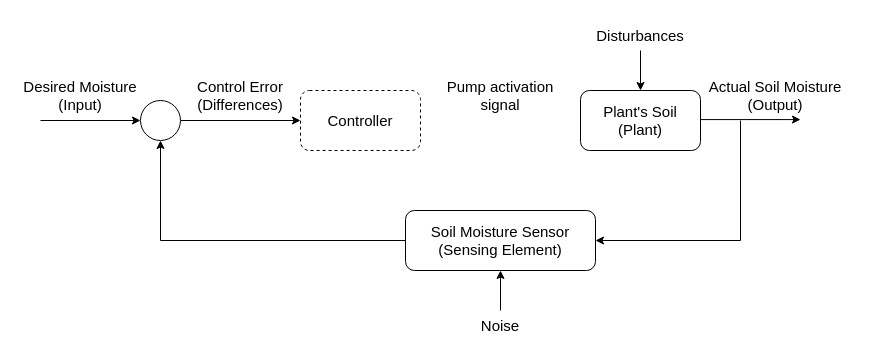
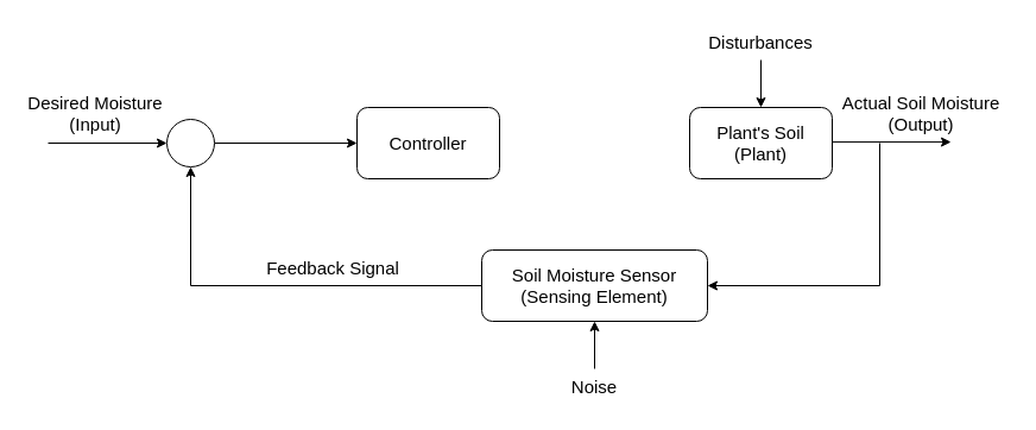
  <mxCell id="0" />
  <mxCell id="1" parent="0" />
- <mxCell id="2" value="Controller" style="rounded=1;whiteSpace=wrap;html=1;fontSize=15;dashed=1;" vertex="1" parent="1"><mxGeometry x="300" y="90" width="120" height="60" as="geometry" /></mxCell>
+ <mxCell id="2" value="Controller" style="rounded=1;whiteSpace=wrap;html=1;fontSize=15;" vertex="1" parent="1"><mxGeometry x="300" y="90" width="120" height="60" as="geometry" /></mxCell>
  <mxCell id="3" value="Plant's Soil&lt;div&gt;(Plant)&lt;/div&gt;" style="rounded=1;whiteSpace=wrap;html=1;fontSize=15;" vertex="1" parent="1"><mxGeometry x="580" y="90" width="120" height="60" as="geometry" /></mxCell>
  <mxCell id="4" style="edgeStyle=orthogonalEdgeStyle;rounded=0;orthogonalLoop=1;jettySize=auto;html=1;entryX=0;entryY=0.5;entryDx=0;entryDy=0;" edge="1" parent="1" source="5" target="2"><mxGeometry relative="1" as="geometry" /></mxCell>
  <mxCell id="5" value="" style="ellipse;whiteSpace=wrap;html=1;aspect=fixed;" vertex="1" parent="1"><mxGeometry x="140" y="100" width="40" height="40" as="geometry" /></mxCell>
  <mxCell id="6" value="" style="endArrow=classic;html=1;rounded=0;entryX=0;entryY=0.5;entryDx=0;entryDy=0;" edge="1" parent="1" target="5"><mxGeometry width="50" height="50" relative="1" as="geometry"><mxPoint x="40" y="120" as="sourcePoint" /><mxPoint x="90" y="100" as="targetPoint" /></mxGeometry></mxCell>
- <mxCell id="7" value="Control Error&lt;div&gt;(Differences)&lt;/div&gt;" style="text;html=1;align=center;verticalAlign=middle;whiteSpace=wrap;rounded=0;fontSize=15;" vertex="1" parent="1"><mxGeometry x="180" y="80" width="120" height="30" as="geometry" /></mxCell>
- <mxCell id="8" value="Pump activation&lt;div&gt;signal&lt;/div&gt;" style="text;html=1;align=center;verticalAlign=middle;whiteSpace=wrap;rounded=0;fontSize=15;" vertex="1" parent="1"><mxGeometry x="440" y="80" width="120" height="30" as="geometry" /></mxCell>
  <mxCell id="9" value="" style="endArrow=classic;html=1;rounded=0;entryX=0.5;entryY=0;entryDx=0;entryDy=0;" edge="1" parent="1" target="3"><mxGeometry width="50" height="50" relative="1" as="geometry"><mxPoint x="640" y="50" as="sourcePoint" /><mxPoint x="665" y="-30" as="targetPoint" /></mxGeometry></mxCell>
  <mxCell id="10" value="Disturbances" style="text;html=1;align=center;verticalAlign=middle;whiteSpace=wrap;rounded=0;fontSize=15;" vertex="1" parent="1"><mxGeometry x="580" y="20" width="120" height="30" as="geometry" /></mxCell>
  <mxCell id="11" value="" style="endArrow=classic;html=1;rounded=0;entryX=0;entryY=0.5;entryDx=0;entryDy=0;" edge="1" parent="1"><mxGeometry width="50" height="50" relative="1" as="geometry"><mxPoint x="700" y="119.09" as="sourcePoint" /><mxPoint x="800" y="119.09" as="targetPoint" /></mxGeometry></mxCell>
  <mxCell id="12" style="edgeStyle=orthogonalEdgeStyle;rounded=0;orthogonalLoop=1;jettySize=auto;html=1;entryX=0.5;entryY=1;entryDx=0;entryDy=0;" edge="1" parent="1" source="13" target="5"><mxGeometry relative="1" as="geometry" /></mxCell>
  <mxCell id="13" value="Soil Moisture Sensor&lt;div&gt;(Sensing Element)&lt;/div&gt;" style="rounded=1;whiteSpace=wrap;html=1;fontSize=15;" vertex="1" parent="1"><mxGeometry x="405" y="210" width="190" height="60" as="geometry" /></mxCell>
  <mxCell id="14" value="" style="endArrow=classic;html=1;rounded=0;entryX=1;entryY=0.5;entryDx=0;entryDy=0;" edge="1" parent="1" target="13"><mxGeometry width="50" height="50" relative="1" as="geometry"><mxPoint x="740" y="120" as="sourcePoint" /><mxPoint x="830" y="170" as="targetPoint" /><Array as="points"><mxPoint x="740" y="240" /></Array></mxGeometry></mxCell>
  <mxCell id="15" value="" style="endArrow=classic;html=1;rounded=0;" edge="1" parent="1"><mxGeometry width="50" height="50" relative="1" as="geometry"><mxPoint x="500" y="310" as="sourcePoint" /><mxPoint x="500" y="270" as="targetPoint" /></mxGeometry></mxCell>
  <mxCell id="16" value="Noise" style="text;html=1;align=center;verticalAlign=middle;whiteSpace=wrap;rounded=0;fontSize=15;" vertex="1" parent="1"><mxGeometry x="440" y="310" width="120" height="30" as="geometry" /></mxCell>
  <mxCell id="17" value="&lt;div&gt;Desired Moisture&lt;/div&gt;&lt;div&gt;(Input)&lt;/div&gt;" style="text;html=1;align=center;verticalAlign=middle;whiteSpace=wrap;rounded=0;fontSize=15;" vertex="1" parent="1"><mxGeometry x="20" y="80" width="120" height="30" as="geometry" /></mxCell>
  <mxCell id="18" value="&lt;div&gt;Actual Soil Moisture&lt;/div&gt;&lt;div&gt;(Output)&lt;/div&gt;" style="text;html=1;align=center;verticalAlign=middle;whiteSpace=wrap;rounded=0;fontSize=15;" vertex="1" parent="1"><mxGeometry x="700" y="80" width="150" height="30" as="geometry" /></mxCell>
+ <mxCell id="19" value="Feedback Signal" style="text;html=1;align=center;verticalAlign=middle;whiteSpace=wrap;rounded=0;fontSize=15;" vertex="1" parent="1"><mxGeometry x="220" y="210" width="120" height="30" as="geometry" /></mxCell>
